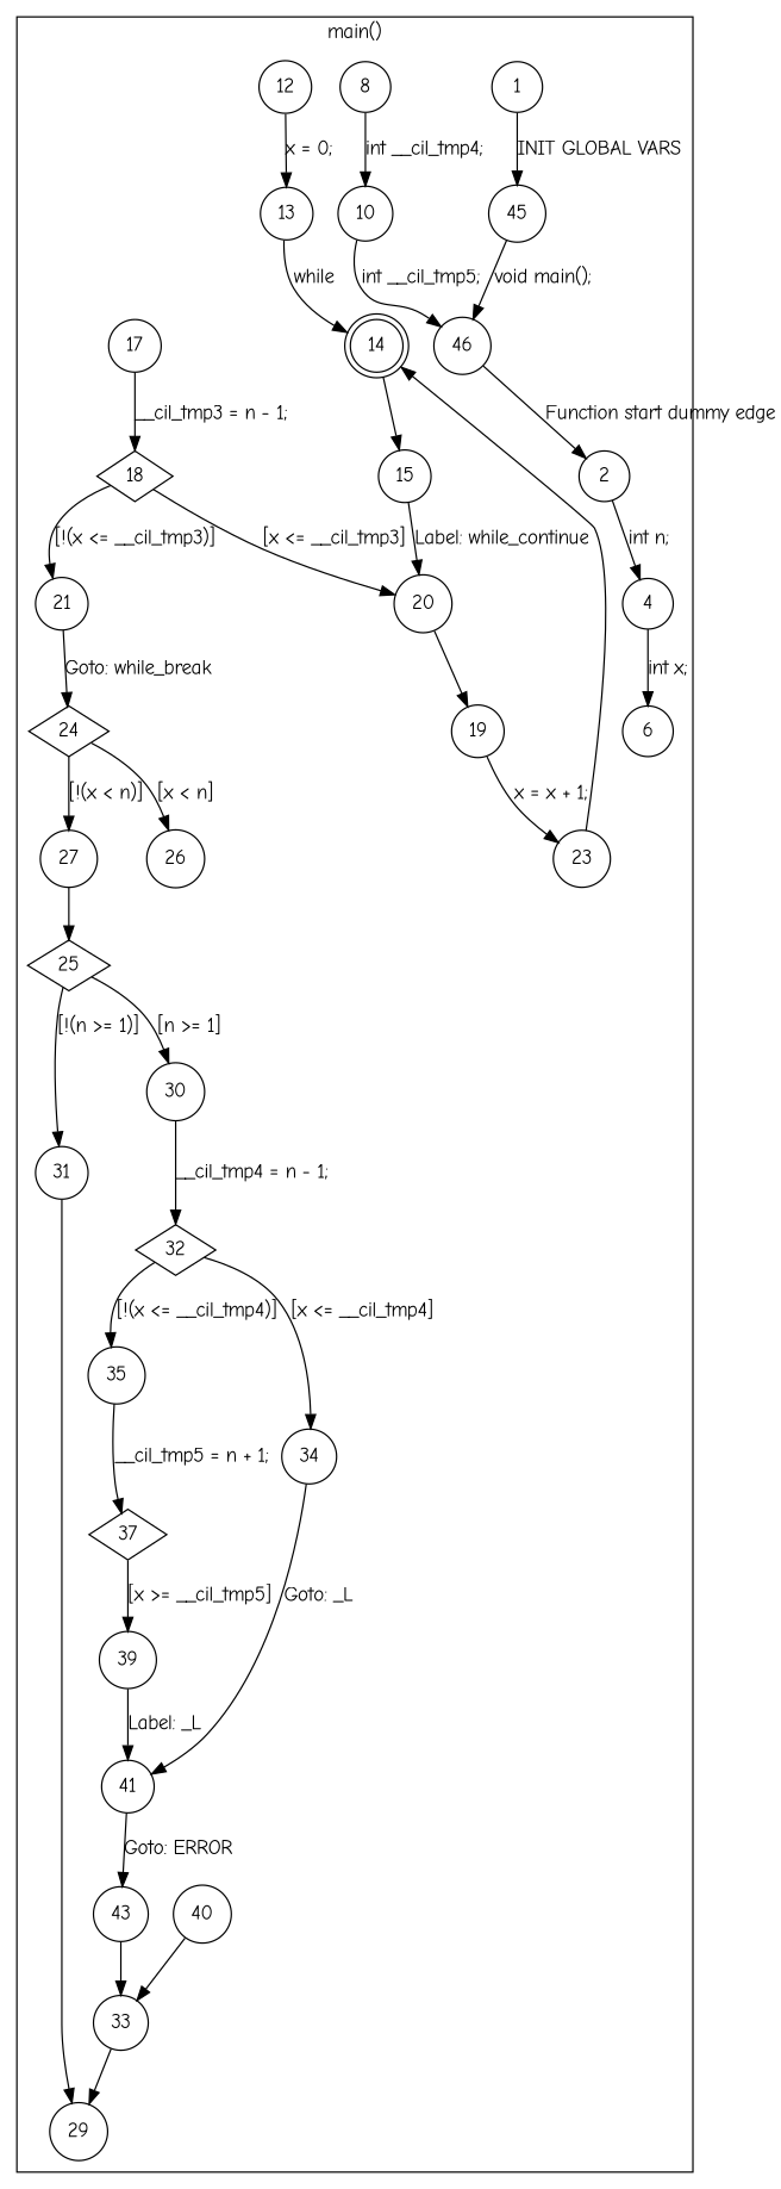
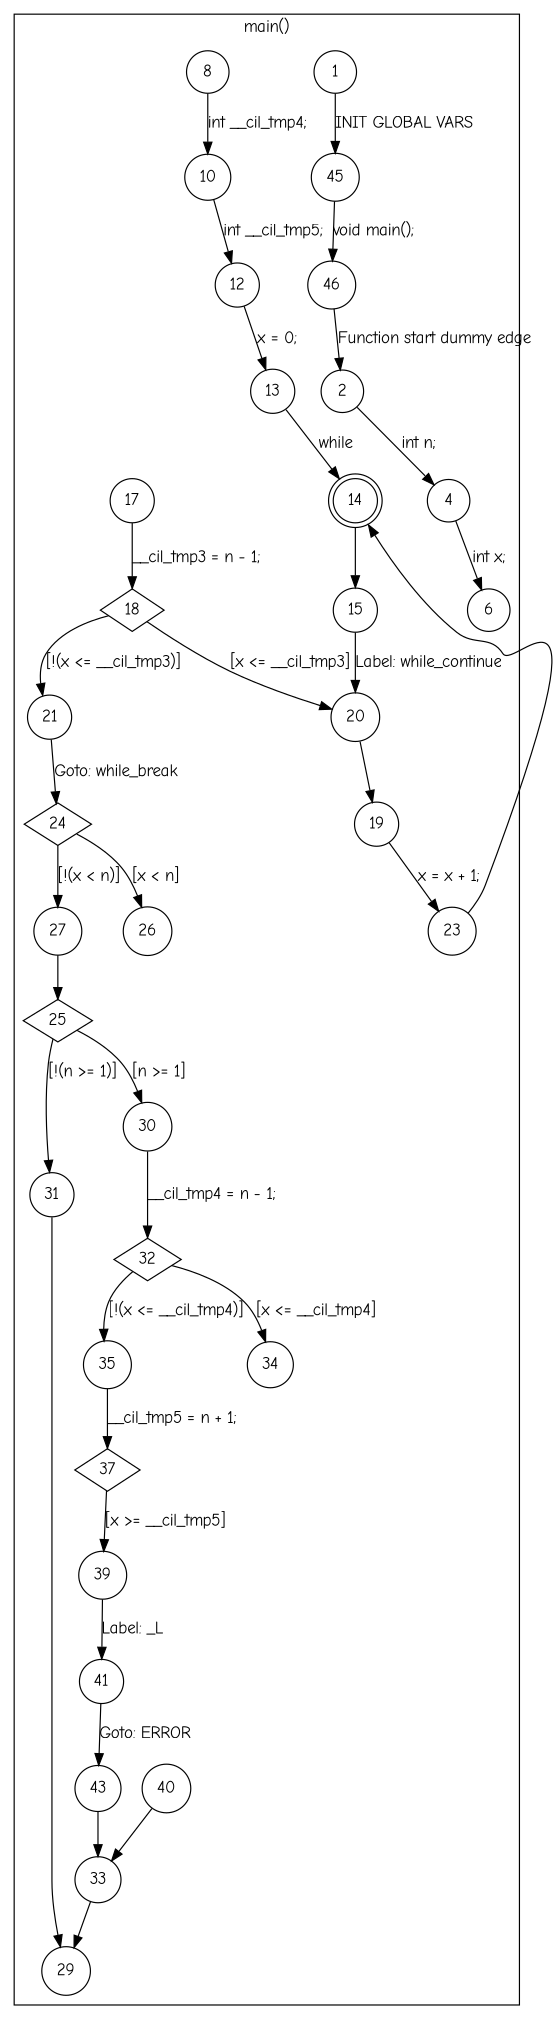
  digraph {
    fontname="Comic Neue"
    node [fontname="Comic Neue" shape=circle]
    edge [fontname="Comic Neue"]
    14 [shape=doublecircle]
    15
    18 [shape=diamond]
    21
    20
    24 [shape=diamond]
    27
    26
    25 [shape=diamond]
    31
    30
    32 [shape=diamond]
    35
    34
    37 [shape=diamond]
    40
    39
    1
    45
    46
    2
    4
    6
    8
    10
    12
    13
    17
    19
    23
    29
    41
    43
    33
    subgraph cluster_1 {
      label="main()"
      14
      15
      18
      21
      20
      24
      27
      26
      25
      31
      30
      32
      35
      34
      37
      40
      39
      1
      45
      46
      2
      4
      6
      8
      10
      12
      13
      17
      19
      23
      29
      41
      43
      33
    }
    14 -> 15
    15 -> 20 [label="Label: while_continue"]
    18 -> 21 [label="[!(x <= __cil_tmp3)]"]
    18 -> 20 [label="[x <= __cil_tmp3]"]
    21 -> 24 [label="Goto: while_break"]
    20 -> 19
    24 -> 27 [label="[!(x < n)]"]
    24 -> 26 [label="[x < n]"]
    27 -> 25
    25 -> 31 [label="[!(n >= 1)]"]
    25 -> 30 [label="[n >= 1]"]
    31 -> 29
    30 -> 32 [label="__cil_tmp4 = n - 1;"]
    32 -> 35 [label="[!(x <= __cil_tmp4)]"]
    32 -> 34 [label="[x <= __cil_tmp4]"]
    35 -> 37 [label="__cil_tmp5 = n + 1;"]
-   34 -> 41 [label="Goto: _L"]
    37 -> 39 [label="[x >= __cil_tmp5]"]
    40 -> 33
    39 -> 41 [label="Label: _L"]
    1 -> 45 [label="INIT GLOBAL VARS"]
    45 -> 46 [label="void main();"]
    46 -> 2 [label="Function start dummy edge"]
    2 -> 4 [label="int n;"]
    4 -> 6 [label="int x;"]
    8 -> 10 [label="int __cil_tmp4;"]
-   10 -> 46 [label="int __cil_tmp5;"]
+   10 -> 12 [label="int __cil_tmp5;"]
    12 -> 13 [label="x = 0;"]
    13 -> 14 [label=while]
    17 -> 18 [label="__cil_tmp3 = n - 1;"]
    19 -> 23 [label="x = x + 1;"]
    23 -> 14
    41 -> 43 [label="Goto: ERROR"]
    43 -> 33
    33 -> 29
  }
